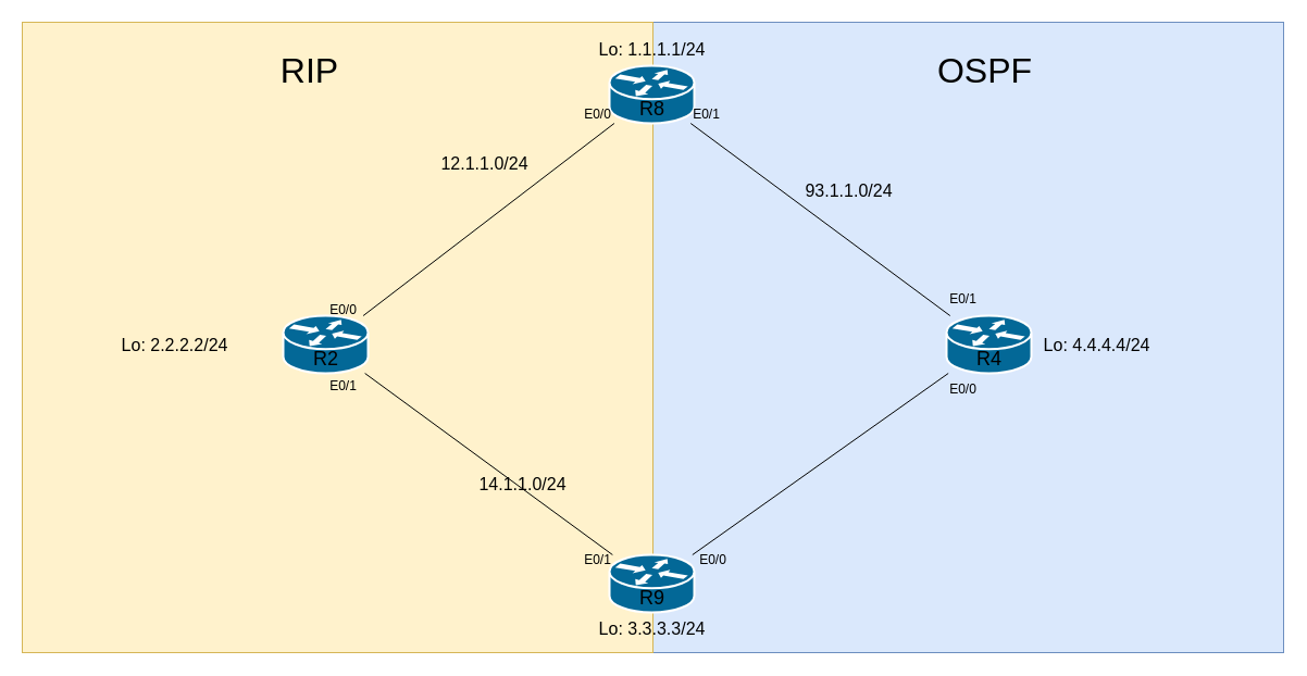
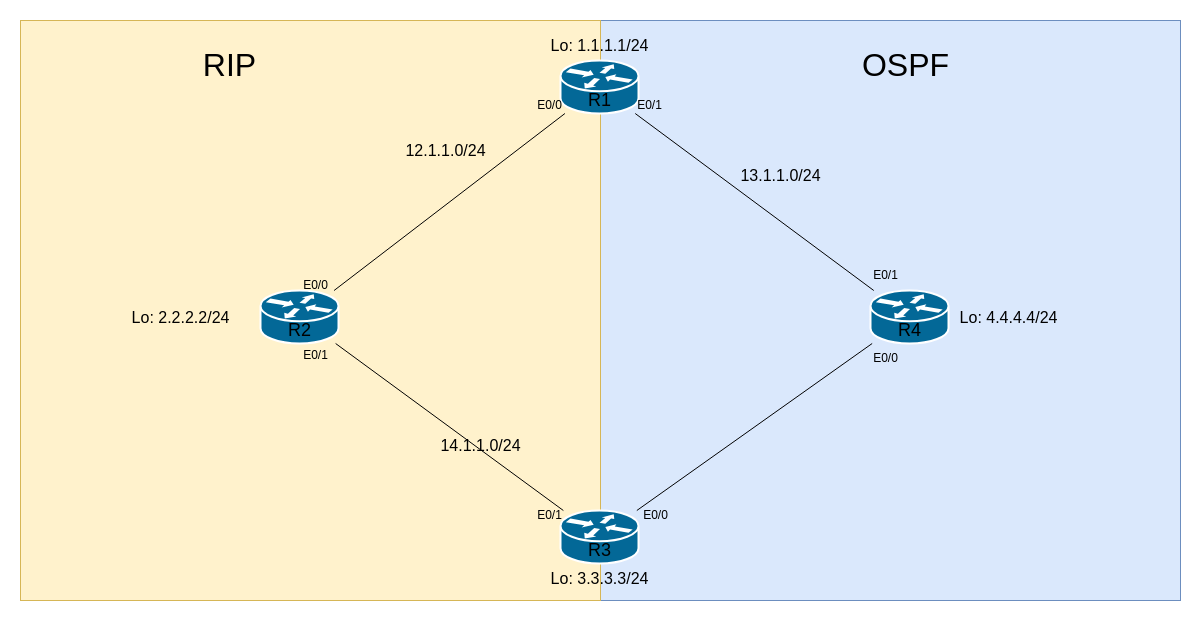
  <mxCell id="0" />
  <mxCell id="1" parent="0" />
  <mxCell id="2" value="" style="whiteSpace=wrap;html=1;aspect=fixed;fillColor=#dae8fc;strokeColor=#6c8ebf;" vertex="1" parent="1"><mxGeometry x="600" y="20" width="580" height="580" as="geometry" /></mxCell>
  <mxCell id="3" value="" style="whiteSpace=wrap;html=1;aspect=fixed;fillColor=#fff2cc;strokeColor=#d6b656;" vertex="1" parent="1"><mxGeometry x="20" y="20" width="580" height="580" as="geometry" /></mxCell>
  <mxCell id="4" value="" style="shape=mxgraph.cisco.routers.router;sketch=0;html=1;pointerEvents=1;dashed=0;fillColor=#036897;strokeColor=#ffffff;strokeWidth=2;verticalLabelPosition=bottom;verticalAlign=top;align=center;outlineConnect=0;" vertex="1" parent="1"><mxGeometry x="560" y="510" width="78" height="53" as="geometry" /></mxCell>
  <mxCell id="5" value="" style="shape=mxgraph.cisco.routers.router;sketch=0;html=1;pointerEvents=1;dashed=0;fillColor=#036897;strokeColor=#ffffff;strokeWidth=2;verticalLabelPosition=bottom;verticalAlign=top;align=center;outlineConnect=0;" vertex="1" parent="1"><mxGeometry x="560" y="60" width="78" height="53" as="geometry" /></mxCell>
  <mxCell id="6" value="" style="shape=mxgraph.cisco.routers.router;sketch=0;html=1;pointerEvents=1;dashed=0;fillColor=#036897;strokeColor=#ffffff;strokeWidth=2;verticalLabelPosition=bottom;verticalAlign=top;align=center;outlineConnect=0;" vertex="1" parent="1"><mxGeometry x="870" y="290" width="78" height="53" as="geometry" /></mxCell>
  <mxCell id="7" value="" style="shape=mxgraph.cisco.routers.router;sketch=0;html=1;pointerEvents=1;dashed=0;fillColor=#036897;strokeColor=#ffffff;strokeWidth=2;verticalLabelPosition=bottom;verticalAlign=top;align=center;outlineConnect=0;" vertex="1" parent="1"><mxGeometry x="260" y="290" width="78" height="53" as="geometry" /></mxCell>
  <mxCell id="8" value="" style="endArrow=none;html=1;rounded=0;" edge="1" parent="1" source="7" target="5"><mxGeometry width="50" height="50" relative="1" as="geometry"><mxPoint x="580" y="330" as="sourcePoint" /><mxPoint x="630" y="280" as="targetPoint" /></mxGeometry></mxCell>
  <mxCell id="9" value="" style="endArrow=none;html=1;rounded=0;" edge="1" parent="1" source="7" target="4"><mxGeometry width="50" height="50" relative="1" as="geometry"><mxPoint x="580" y="330" as="sourcePoint" /><mxPoint x="630" y="280" as="targetPoint" /></mxGeometry></mxCell>
  <mxCell id="10" value="" style="endArrow=none;html=1;rounded=0;" edge="1" parent="1" source="6" target="5"><mxGeometry width="50" height="50" relative="1" as="geometry"><mxPoint x="580" y="330" as="sourcePoint" /><mxPoint x="630" y="280" as="targetPoint" /></mxGeometry></mxCell>
  <mxCell id="11" value="" style="endArrow=none;html=1;rounded=0;" edge="1" parent="1" source="4" target="6"><mxGeometry width="50" height="50" relative="1" as="geometry"><mxPoint x="580" y="330" as="sourcePoint" /><mxPoint x="630" y="280" as="targetPoint" /></mxGeometry></mxCell>
- <mxCell id="12" value="&lt;font style=&quot;font-size: 18px;&quot;&gt;R8&lt;/font&gt;" style="text;html=1;align=center;verticalAlign=middle;resizable=0;points=[];autosize=1;strokeColor=none;fillColor=none;" vertex="1" parent="1"><mxGeometry x="574" y="80" width="50" height="40" as="geometry" /></mxCell>
+ <mxCell id="12" value="&lt;font style=&quot;font-size: 18px;&quot;&gt;R1&lt;/font&gt;" style="text;html=1;align=center;verticalAlign=middle;resizable=0;points=[];autosize=1;strokeColor=none;fillColor=none;" vertex="1" parent="1"><mxGeometry x="574" y="80" width="50" height="40" as="geometry" /></mxCell>
  <mxCell id="13" value="&lt;font style=&quot;font-size: 18px;&quot;&gt;R2&lt;/font&gt;" style="text;html=1;align=center;verticalAlign=middle;resizable=0;points=[];autosize=1;strokeColor=none;fillColor=none;" vertex="1" parent="1"><mxGeometry x="274" y="310" width="50" height="40" as="geometry" /></mxCell>
  <mxCell id="14" value="&lt;font style=&quot;font-size: 18px;&quot;&gt;R4&lt;/font&gt;" style="text;html=1;align=center;verticalAlign=middle;resizable=0;points=[];autosize=1;strokeColor=none;fillColor=none;" vertex="1" parent="1"><mxGeometry x="884" y="310" width="50" height="40" as="geometry" /></mxCell>
- <mxCell id="15" value="&lt;font style=&quot;font-size: 18px;&quot;&gt;R9&lt;/font&gt;" style="text;html=1;align=center;verticalAlign=middle;resizable=0;points=[];autosize=1;strokeColor=none;fillColor=none;" vertex="1" parent="1"><mxGeometry x="574" y="530" width="50" height="40" as="geometry" /></mxCell>
+ <mxCell id="15" value="&lt;font style=&quot;font-size: 18px;&quot;&gt;R3&lt;/font&gt;" style="text;html=1;align=center;verticalAlign=middle;resizable=0;points=[];autosize=1;strokeColor=none;fillColor=none;" vertex="1" parent="1"><mxGeometry x="574" y="530" width="50" height="40" as="geometry" /></mxCell>
  <mxCell id="16" value="E0/0" style="text;html=1;align=center;verticalAlign=middle;resizable=0;points=[];autosize=1;strokeColor=none;fillColor=none;" vertex="1" parent="1"><mxGeometry x="524" y="90" width="50" height="30" as="geometry" /></mxCell>
  <mxCell id="17" value="E0/0" style="text;html=1;align=center;verticalAlign=middle;resizable=0;points=[];autosize=1;strokeColor=none;fillColor=none;" vertex="1" parent="1"><mxGeometry x="290" y="270" width="50" height="30" as="geometry" /></mxCell>
  <mxCell id="18" value="E0/0" style="text;html=1;align=center;verticalAlign=middle;resizable=0;points=[];autosize=1;strokeColor=none;fillColor=none;" vertex="1" parent="1"><mxGeometry x="630" y="500" width="50" height="30" as="geometry" /></mxCell>
  <mxCell id="19" value="E0/0" style="text;html=1;align=center;verticalAlign=middle;resizable=0;points=[];autosize=1;strokeColor=none;fillColor=none;" vertex="1" parent="1"><mxGeometry x="860" y="343" width="50" height="30" as="geometry" /></mxCell>
  <mxCell id="20" value="E0/1" style="text;html=1;align=center;verticalAlign=middle;resizable=0;points=[];autosize=1;strokeColor=none;fillColor=none;" vertex="1" parent="1"><mxGeometry x="290" y="340" width="50" height="30" as="geometry" /></mxCell>
  <mxCell id="21" value="E0/1" style="text;html=1;align=center;verticalAlign=middle;resizable=0;points=[];autosize=1;strokeColor=none;fillColor=none;" vertex="1" parent="1"><mxGeometry x="524" y="500" width="50" height="30" as="geometry" /></mxCell>
  <mxCell id="22" value="E0/1" style="text;html=1;align=center;verticalAlign=middle;resizable=0;points=[];autosize=1;strokeColor=none;fillColor=none;" vertex="1" parent="1"><mxGeometry x="624" y="90" width="50" height="30" as="geometry" /></mxCell>
  <mxCell id="23" value="E0/1" style="text;html=1;align=center;verticalAlign=middle;resizable=0;points=[];autosize=1;strokeColor=none;fillColor=none;" vertex="1" parent="1"><mxGeometry x="860" y="260" width="50" height="30" as="geometry" /></mxCell>
  <mxCell id="24" value="&lt;font style=&quot;font-size: 16px;&quot;&gt;12.1.1.0/24&lt;/font&gt;" style="text;html=1;align=center;verticalAlign=middle;resizable=0;points=[];autosize=1;strokeColor=none;fillColor=none;" vertex="1" parent="1"><mxGeometry x="395" y="135" width="100" height="30" as="geometry" /></mxCell>
  <mxCell id="25" value="&lt;font style=&quot;font-size: 16px;&quot;&gt;14.1.1.0/24&lt;/font&gt;" style="text;html=1;align=center;verticalAlign=middle;resizable=0;points=[];autosize=1;strokeColor=none;fillColor=none;" vertex="1" parent="1"><mxGeometry x="430" y="430" width="100" height="30" as="geometry" /></mxCell>
- <mxCell id="26" value="&lt;font style=&quot;font-size: 16px;&quot;&gt;93.1.1.0/24&lt;/font&gt;" style="text;html=1;align=center;verticalAlign=middle;resizable=0;points=[];autosize=1;strokeColor=none;fillColor=none;" vertex="1" parent="1"><mxGeometry x="730" y="160" width="100" height="30" as="geometry" /></mxCell>
+ <mxCell id="26" value="&lt;font style=&quot;font-size: 16px;&quot;&gt;13.1.1.0/24&lt;/font&gt;" style="text;html=1;align=center;verticalAlign=middle;resizable=0;points=[];autosize=1;strokeColor=none;fillColor=none;" vertex="1" parent="1"><mxGeometry x="730" y="160" width="100" height="30" as="geometry" /></mxCell>
  <mxCell id="27" value="&lt;font style=&quot;font-size: 16px;&quot;&gt;Lo: 1.1.1.1/24&lt;/font&gt;" style="text;html=1;align=center;verticalAlign=middle;resizable=0;points=[];autosize=1;strokeColor=none;fillColor=none;" vertex="1" parent="1"><mxGeometry x="539" y="30" width="120" height="30" as="geometry" /></mxCell>
  <mxCell id="28" value="&lt;font style=&quot;font-size: 16px;&quot;&gt;Lo: 4.4.4.4/24&lt;/font&gt;" style="text;html=1;align=center;verticalAlign=middle;resizable=0;points=[];autosize=1;strokeColor=none;fillColor=none;" vertex="1" parent="1"><mxGeometry x="948" y="301.5" width="120" height="30" as="geometry" /></mxCell>
  <mxCell id="29" value="&lt;font style=&quot;font-size: 16px;&quot;&gt;Lo: 3.3.3.3/24&lt;/font&gt;" style="text;html=1;align=center;verticalAlign=middle;resizable=0;points=[];autosize=1;strokeColor=none;fillColor=none;" vertex="1" parent="1"><mxGeometry x="539" y="563" width="120" height="30" as="geometry" /></mxCell>
- <mxCell id="30" value="&lt;font style=&quot;font-size: 16px;&quot;&gt;Lo: 2.2.2.2/24&lt;/font&gt;" style="text;html=1;align=center;verticalAlign=middle;resizable=0;points=[];autosize=1;strokeColor=none;fillColor=none;" vertex="1" parent="1"><mxGeometry x="100" y="301.5" width="120" height="30" as="geometry" /></mxCell>
- <mxCell id="31" value="&lt;font style=&quot;font-size: 32px;&quot;&gt;RIP&lt;/font&gt;" style="text;html=1;align=center;verticalAlign=middle;resizable=0;points=[];autosize=1;strokeColor=none;fillColor=none;" vertex="1" parent="1"><mxGeometry x="244" y="40" width="80" height="50" as="geometry" /></mxCell>
+ <mxCell id="30" value="&lt;font style=&quot;font-size: 16px;&quot;&gt;Lo: 2.2.2.2/24&lt;/font&gt;" style="text;html=1;align=center;verticalAlign=middle;resizable=0;points=[];autosize=1;strokeColor=none;fillColor=none;" vertex="1" parent="1"><mxGeometry x="120" y="301.5" width="120" height="30" as="geometry" /></mxCell>
+ <mxCell id="31" value="&lt;font style=&quot;font-size: 32px;&quot;&gt;RIP&lt;/font&gt;" style="text;html=1;align=center;verticalAlign=middle;resizable=0;points=[];autosize=1;strokeColor=none;fillColor=none;" vertex="1" parent="1"><mxGeometry x="189" y="40" width="80" height="50" as="geometry" /></mxCell>
  <mxCell id="32" value="&lt;font style=&quot;font-size: 32px;&quot;&gt;OSPF&lt;/font&gt;" style="text;html=1;align=center;verticalAlign=middle;resizable=0;points=[];autosize=1;strokeColor=none;fillColor=none;" vertex="1" parent="1"><mxGeometry x="850" y="40" width="110" height="50" as="geometry" /></mxCell>
